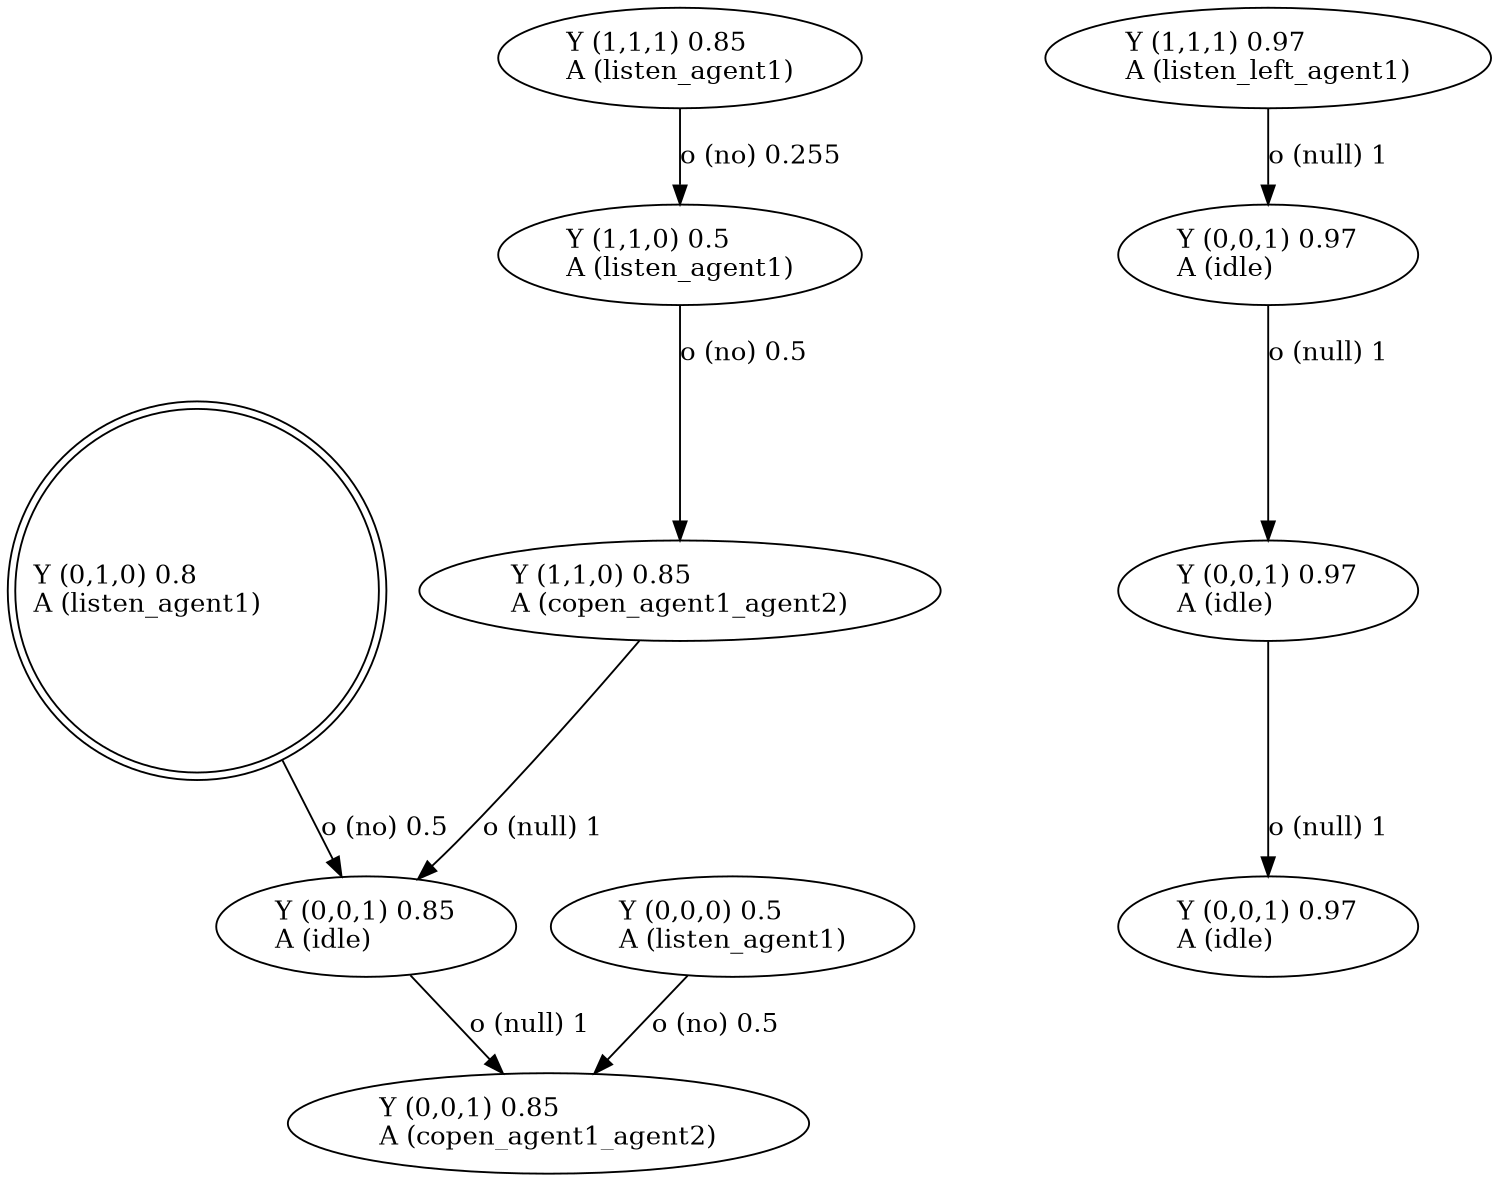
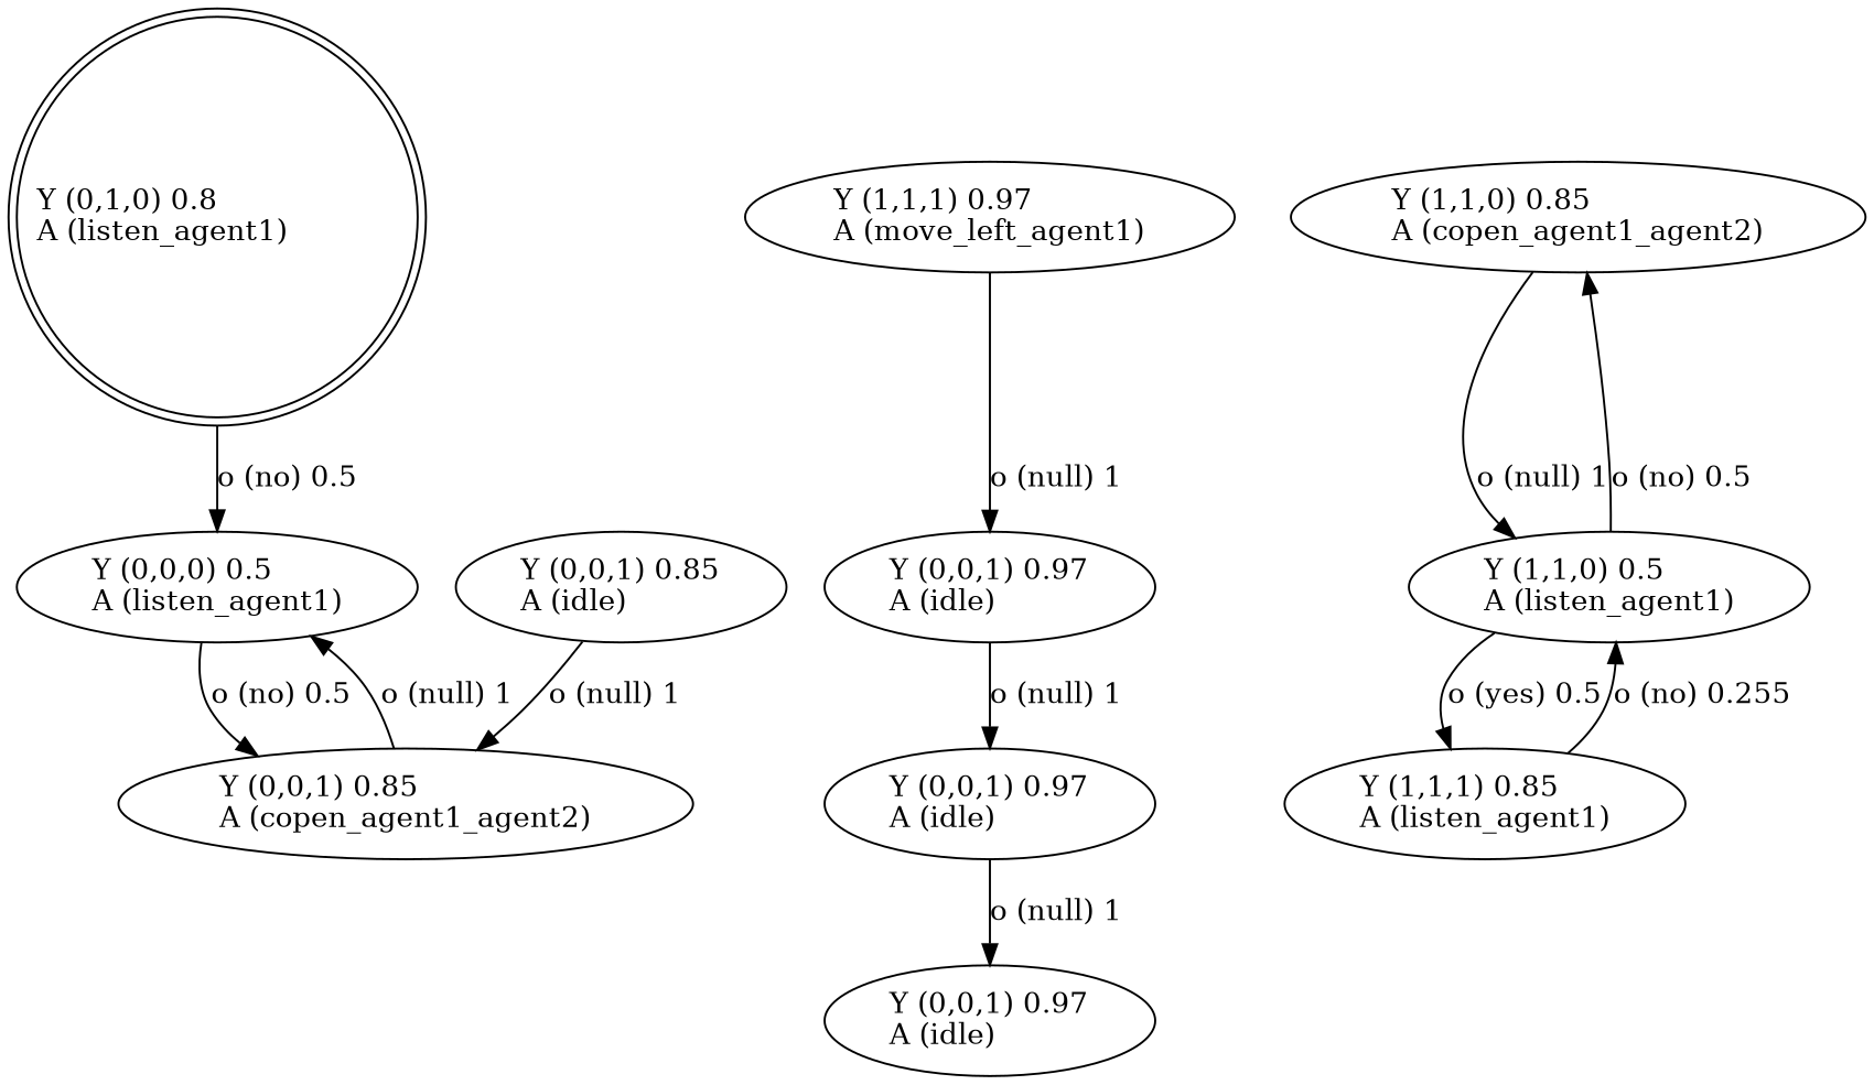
  digraph {
    n1 [label="Y (0,1,0) 0.8\lA (listen_agent1)\l" labeljust=l shape=doublecircle]
    n2 [label="Y (0,0,1) 0.85\lA (idle)\l"]
    n3 [label="Y (0,0,1) 0.85\lA (copen_agent1_agent2)\l"]
    n4 [label="Y (0,0,0) 0.5\lA (listen_agent1)\l"]
-   n5 [label="Y (1,1,1) 0.97\lA (listen_left_agent1)\l"]
+   n5 [label="Y (1,1,1) 0.97\lA (move_left_agent1)\l"]
    n6 [label="Y (0,0,1) 0.97\lA (idle)\l"]
    n7 [label="Y (0,0,1) 0.97\lA (idle)\l"]
    n8 [label="Y (1,1,0) 0.85\lA (copen_agent1_agent2)\l"]
    n9 [label="Y (1,1,0) 0.5\lA (listen_agent1)\l"]
    n10 [label="Y (1,1,1) 0.85\lA (listen_agent1)\l"]
    n11 [label="Y (0,0,1) 0.97\lA (idle)\l"]
-   n1 -> n2 [label="o (no) 0.5\l"]
+   n1 -> n4 [label="o (no) 0.5\l"]
    n2 -> n3 [label="o (null) 1\l"]
+   n3 -> n4 [label="o (null) 1\l"]
    n4 -> n3 [label="o (no) 0.5\l"]
    n5 -> n6 [label="o (null) 1\l"]
    n6 -> n7 [label="o (null) 1\l"]
    n7 -> n11 [label="o (null) 1\l"]
-   n8 -> n2 [label="o (null) 1\l"]
+   n8 -> n9 [label="o (null) 1\l"]
    n9 -> n8 [label="o (no) 0.5\l"]
+   n9 -> n10 [label="o (yes) 0.5\l"]
    n10 -> n9 [label="o (no) 0.255\l"]
  }
